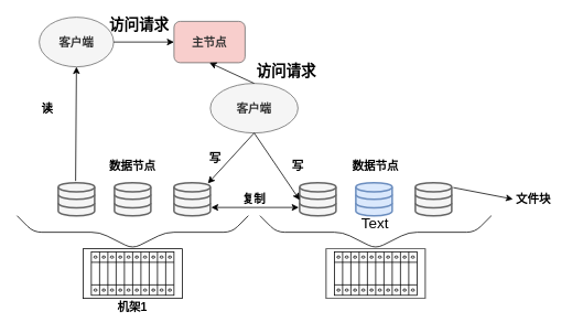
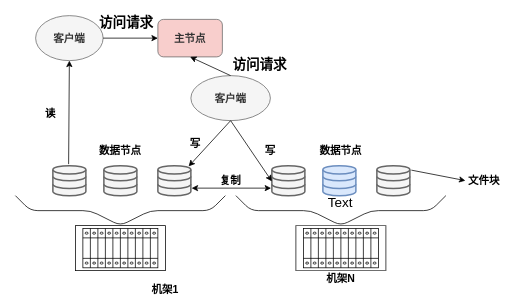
  <mxCell id="0" />
  <mxCell id="1" parent="0" />
  <mxCell id="2" value="客户端" style="ellipse;whiteSpace=wrap;html=1;fontStyle=1;fontSize=14;fillColor=#f5f5f5;strokeColor=#666666;fontColor=#333333;" vertex="1" parent="1"><mxGeometry x="47" y="20" width="90" height="60" as="geometry" /></mxCell>
  <mxCell id="3" value="" style="group;fontStyle=1;fontSize=14;" vertex="1" connectable="0" parent="1"><mxGeometry x="100" y="300" width="120" height="60" as="geometry" /></mxCell>
  <mxCell id="4" value="" style="verticalLabelPosition=bottom;dashed=0;shadow=0;html=1;align=center;verticalAlign=top;shape=mxgraph.cabinets.terminal_6_25mm2_x10;fontStyle=1;fontSize=14;" vertex="1" parent="3"><mxGeometry x="10" y="3.75" width="100" height="52.5" as="geometry" /></mxCell>
  <mxCell id="5" value="" style="rounded=0;whiteSpace=wrap;html=1;fillColor=none;fontStyle=1;fontSize=14;" vertex="1" parent="3"><mxGeometry width="120" height="60" as="geometry" /></mxCell>
  <mxCell id="6" value="" style="group;fontStyle=1;fontSize=14;fillColor=none;strokeColor=#666666;fontColor=#333333;" vertex="1" connectable="0" parent="1"><mxGeometry x="394" y="300" width="120" height="60" as="geometry" /></mxCell>
  <mxCell id="7" value="" style="verticalLabelPosition=bottom;dashed=0;shadow=0;html=1;align=center;verticalAlign=top;shape=mxgraph.cabinets.terminal_6_25mm2_x10;fontStyle=1;fontSize=14;" vertex="1" parent="6"><mxGeometry x="10" y="3.75" width="100" height="52.5" as="geometry" /></mxCell>
  <mxCell id="8" value="" style="rounded=0;whiteSpace=wrap;html=1;fillColor=none;fontStyle=1;fontSize=14;strokeColor=#666666;fontColor=#333333;" vertex="1" parent="6"><mxGeometry width="120" height="60" as="geometry" /></mxCell>
  <mxCell id="9" value="" style="html=1;verticalLabelPosition=bottom;align=center;labelBackgroundColor=#ffffff;verticalAlign=top;strokeWidth=2;shadow=0;dashed=0;shape=mxgraph.ios7.icons.data;fontStyle=1;fontSize=14;fillColor=#f5f5f5;strokeColor=#666666;fontColor=#333333;" vertex="1" parent="1"><mxGeometry x="70" y="220" width="44" height="40" as="geometry" /></mxCell>
  <mxCell id="10" value="" style="html=1;verticalLabelPosition=bottom;align=center;labelBackgroundColor=#ffffff;verticalAlign=top;strokeWidth=2;shadow=0;dashed=0;shape=mxgraph.ios7.icons.data;fontStyle=1;fontSize=14;fillColor=#f5f5f5;strokeColor=#666666;fontColor=#333333;" vertex="1" parent="1"><mxGeometry x="210" y="220" width="44" height="40" as="geometry" /></mxCell>
  <mxCell id="11" value="" style="html=1;verticalLabelPosition=bottom;align=center;labelBackgroundColor=#ffffff;verticalAlign=top;strokeWidth=2;shadow=0;dashed=0;shape=mxgraph.ios7.icons.data;fontStyle=1;fontSize=14;fillColor=#f5f5f5;strokeColor=#666666;fontColor=#333333;" vertex="1" parent="1"><mxGeometry x="138" y="220" width="44" height="40" as="geometry" /></mxCell>
  <mxCell id="12" value="" style="html=1;verticalLabelPosition=bottom;align=center;labelBackgroundColor=#ffffff;verticalAlign=top;strokeWidth=2;shadow=0;dashed=0;shape=mxgraph.ios7.icons.data;fontStyle=1;fontSize=14;fillColor=#f5f5f5;strokeColor=#666666;fontColor=#333333;" vertex="1" parent="1"><mxGeometry x="362" y="220" width="44" height="40" as="geometry" /></mxCell>
  <mxCell id="13" value="" style="html=1;verticalLabelPosition=bottom;align=center;labelBackgroundColor=#ffffff;verticalAlign=top;strokeWidth=2;shadow=0;dashed=0;shape=mxgraph.ios7.icons.data;fontStyle=1;fontSize=14;fillColor=#f5f5f5;strokeColor=#666666;fontColor=#333333;" vertex="1" parent="1"><mxGeometry x="502" y="220" width="44" height="40" as="geometry" /></mxCell>
  <mxCell id="14" value="" style="html=1;verticalLabelPosition=bottom;align=center;labelBackgroundColor=#ffffff;verticalAlign=top;strokeWidth=2;shadow=0;dashed=0;shape=mxgraph.ios7.icons.data;fillColor=#dae8fc;strokeColor=#6c8ebf;fontStyle=1;fontSize=14;" vertex="1" parent="1"><mxGeometry x="430" y="220" width="44" height="40" as="geometry" /></mxCell>
  <mxCell id="15" value="主节点" style="rounded=1;whiteSpace=wrap;html=1;fillColor=#f8cecc;fontStyle=1;fontSize=14;strokeColor=#666666;fontColor=#333333;" vertex="1" parent="1"><mxGeometry x="210" y="25" width="86" height="50" as="geometry" /></mxCell>
  <mxCell id="16" value="客户端" style="ellipse;whiteSpace=wrap;html=1;fillColor=#f5f5f5;fontStyle=1;fontSize=14;strokeColor=#666666;fontColor=#333333;" vertex="1" parent="1"><mxGeometry x="254" y="100" width="106" height="60" as="geometry" /></mxCell>
  <mxCell id="17" value="" style="endArrow=none;html=1;fontStyle=1;fontSize=14;" edge="1" parent="1"><mxGeometry width="50" height="50" relative="1" as="geometry"><mxPoint x="20" y="260" as="sourcePoint" /><mxPoint x="300" y="260" as="targetPoint" /><Array as="points"><mxPoint x="40" y="280" /><mxPoint x="120" y="280" /><mxPoint x="160" y="300" /><mxPoint x="200" y="280" /><mxPoint x="280" y="280" /></Array></mxGeometry></mxCell>
  <mxCell id="18" value="" style="endArrow=none;html=1;fontStyle=1;fontSize=14;" edge="1" parent="1"><mxGeometry width="50" height="50" relative="1" as="geometry"><mxPoint x="314" y="260" as="sourcePoint" /><mxPoint x="594" y="260" as="targetPoint" /><Array as="points"><mxPoint x="334" y="280" /><mxPoint x="414" y="280" /><mxPoint x="454" y="300" /><mxPoint x="494" y="280" /><mxPoint x="574" y="280" /></Array></mxGeometry></mxCell>
  <mxCell id="19" value="" style="endArrow=classic;startArrow=classic;html=1;exitX=1.023;exitY=0.75;exitDx=0;exitDy=0;exitPerimeter=0;fontStyle=1;fontSize=14;" edge="1" parent="1" source="10"><mxGeometry width="50" height="50" relative="1" as="geometry"><mxPoint x="280" y="200" as="sourcePoint" /><mxPoint x="361" y="250" as="targetPoint" /></mxGeometry></mxCell>
  <mxCell id="20" value="" style="endArrow=none;startArrow=classic;html=1;entryX=0.5;entryY=1;entryDx=0;entryDy=0;exitX=0;exitY=0.525;exitDx=0;exitDy=0;exitPerimeter=0;startFill=1;endFill=0;fontStyle=1;fontSize=14;" edge="1" parent="1" source="12" target="16"><mxGeometry width="50" height="50" relative="1" as="geometry"><mxPoint x="390" y="180" as="sourcePoint" /><mxPoint x="400" y="170" as="targetPoint" /></mxGeometry></mxCell>
  <mxCell id="21" value="" style="endArrow=none;startArrow=classic;html=1;exitX=0.932;exitY=0.025;exitDx=0;exitDy=0;exitPerimeter=0;entryX=0.5;entryY=1;entryDx=0;entryDy=0;endFill=0;fontStyle=1;fontSize=14;" edge="1" parent="1" source="10" target="16"><mxGeometry width="50" height="50" relative="1" as="geometry"><mxPoint x="350" y="220" as="sourcePoint" /><mxPoint x="310" y="170" as="targetPoint" /></mxGeometry></mxCell>
  <mxCell id="22" value="" style="endArrow=classic;html=1;entryX=0.5;entryY=1;entryDx=0;entryDy=0;exitX=0.477;exitY=-0.05;exitDx=0;exitDy=0;exitPerimeter=0;fontStyle=1;fontSize=14;" edge="1" parent="1" source="9" target="2"><mxGeometry width="50" height="50" relative="1" as="geometry"><mxPoint x="96" y="220" as="sourcePoint" /><mxPoint x="400" y="170" as="targetPoint" /></mxGeometry></mxCell>
  <mxCell id="23" value="" style="endArrow=classic;html=1;exitX=1;exitY=0.5;exitDx=0;exitDy=0;entryX=0;entryY=0.5;entryDx=0;entryDy=0;fontStyle=1;fontSize=14;" edge="1" parent="1" source="2" target="15"><mxGeometry width="50" height="50" relative="1" as="geometry"><mxPoint x="350" y="220" as="sourcePoint" /><mxPoint x="400" y="170" as="targetPoint" /></mxGeometry></mxCell>
  <mxCell id="24" value="" style="endArrow=classic;html=1;entryX=0.5;entryY=1;entryDx=0;entryDy=0;exitX=0.5;exitY=0;exitDx=0;exitDy=0;fontStyle=1;fontSize=14;exitPerimeter=0;" edge="1" parent="1" source="16" target="15"><mxGeometry width="50" height="50" relative="1" as="geometry"><mxPoint x="350" y="220" as="sourcePoint" /><mxPoint x="400" y="170" as="targetPoint" /></mxGeometry></mxCell>
  <mxCell id="25" value="数据节点" style="text;html=1;strokeColor=none;fillColor=none;align=center;verticalAlign=middle;whiteSpace=wrap;rounded=0;fontStyle=1;fontSize=14;" vertex="1" parent="1"><mxGeometry x="414" y="190" width="80" height="20" as="geometry" /></mxCell>
- <mxCell id="26" value="读" style="text;html=1;strokeColor=none;fillColor=none;align=center;verticalAlign=middle;whiteSpace=wrap;rounded=0;fontStyle=1;fontSize=14;" vertex="1" parent="1"><mxGeometry x="37" y="120" width="40" height="20" as="geometry" /></mxCell>
+ <mxCell id="26" value="读" style="text;html=1;strokeColor=none;fillColor=none;align=center;verticalAlign=middle;whiteSpace=wrap;rounded=0;fontStyle=1;fontSize=14;" vertex="1" parent="1"><mxGeometry x="47" y="140" width="40" height="20" as="geometry" /></mxCell>
  <mxCell id="27" value="复制" style="text;html=1;strokeColor=none;fillColor=none;align=center;verticalAlign=middle;whiteSpace=wrap;rounded=0;fontStyle=1;fontSize=14;" vertex="1" parent="1"><mxGeometry x="287" y="230" width="40" height="20" as="geometry" /></mxCell>
  <mxCell id="28" value="写" style="text;html=1;strokeColor=none;fillColor=none;align=center;verticalAlign=middle;whiteSpace=wrap;rounded=0;fontStyle=1;fontSize=14;" vertex="1" parent="1"><mxGeometry x="340" y="190" width="40" height="20" as="geometry" /></mxCell>
  <mxCell id="29" value="写" style="text;html=1;strokeColor=none;fillColor=none;align=center;verticalAlign=middle;whiteSpace=wrap;rounded=0;fontStyle=1;fontSize=14;" vertex="1" parent="1"><mxGeometry x="240" y="180" width="40" height="20" as="geometry" /></mxCell>
  <mxCell id="30" value="数据节点" style="text;html=1;strokeColor=none;fillColor=none;align=center;verticalAlign=middle;whiteSpace=wrap;rounded=0;fontStyle=1;fontSize=14;" vertex="1" parent="1"><mxGeometry x="120" y="190" width="80" height="20" as="geometry" /></mxCell>
  <mxCell id="31" value="" style="endArrow=classic;html=1;exitX=1.045;exitY=0.15;exitDx=0;exitDy=0;exitPerimeter=0;entryX=0;entryY=0.5;entryDx=0;entryDy=0;fontStyle=1;fontSize=14;" edge="1" parent="1" source="13" target="32"><mxGeometry width="50" height="50" relative="1" as="geometry"><mxPoint x="350" y="220" as="sourcePoint" /><mxPoint x="610" y="226" as="targetPoint" /></mxGeometry></mxCell>
  <mxCell id="32" value="文件块" style="text;html=1;strokeColor=none;fillColor=none;align=center;verticalAlign=middle;whiteSpace=wrap;rounded=0;fontStyle=1;fontSize=14;" vertex="1" parent="1"><mxGeometry x="620" y="225" width="50" height="30" as="geometry" /></mxCell>
- <mxCell id="33" value="机架1" style="text;html=1;strokeColor=none;fillColor=none;align=center;verticalAlign=middle;whiteSpace=wrap;rounded=0;fontStyle=1;fontSize=14;" vertex="1" parent="1"><mxGeometry x="100" y="360" width="120" height="20" as="geometry" /></mxCell>
+ <mxCell id="33" value="机架1" style="text;html=1;strokeColor=none;fillColor=none;align=center;verticalAlign=middle;whiteSpace=wrap;rounded=0;fontStyle=1;fontSize=14;" vertex="1" parent="1"><mxGeometry x="160" y="375" width="120" height="20" as="geometry" /></mxCell>
+ <mxCell id="34" value="机架N" style="text;html=1;strokeColor=none;fillColor=none;align=center;verticalAlign=middle;whiteSpace=wrap;rounded=0;fontStyle=1;fontSize=14;" vertex="1" parent="1"><mxGeometry x="394" y="360" width="120" height="20" as="geometry" /></mxCell>
  <mxCell id="35" value="访问请求" style="text;html=1;strokeColor=none;fillColor=none;align=center;verticalAlign=middle;whiteSpace=wrap;rounded=0;fontSize=18;fontStyle=1;rotation=0;" vertex="1" parent="1"><mxGeometry x="298" y="75" width="96" height="20" as="geometry" /></mxCell>
  <mxCell id="36" value="访问请求" style="text;html=1;strokeColor=none;fillColor=none;align=center;verticalAlign=middle;whiteSpace=wrap;rounded=0;fontSize=18;fontStyle=1" vertex="1" parent="1"><mxGeometry x="120" y="20" width="96" height="20" as="geometry" /></mxCell>
  <mxCell id="37" value="Text" style="text;html=1;align=center;verticalAlign=middle;resizable=0;points=[];autosize=1;fontSize=18;" vertex="1" parent="1"><mxGeometry x="428" y="254" width="50" height="30" as="geometry" /></mxCell>
